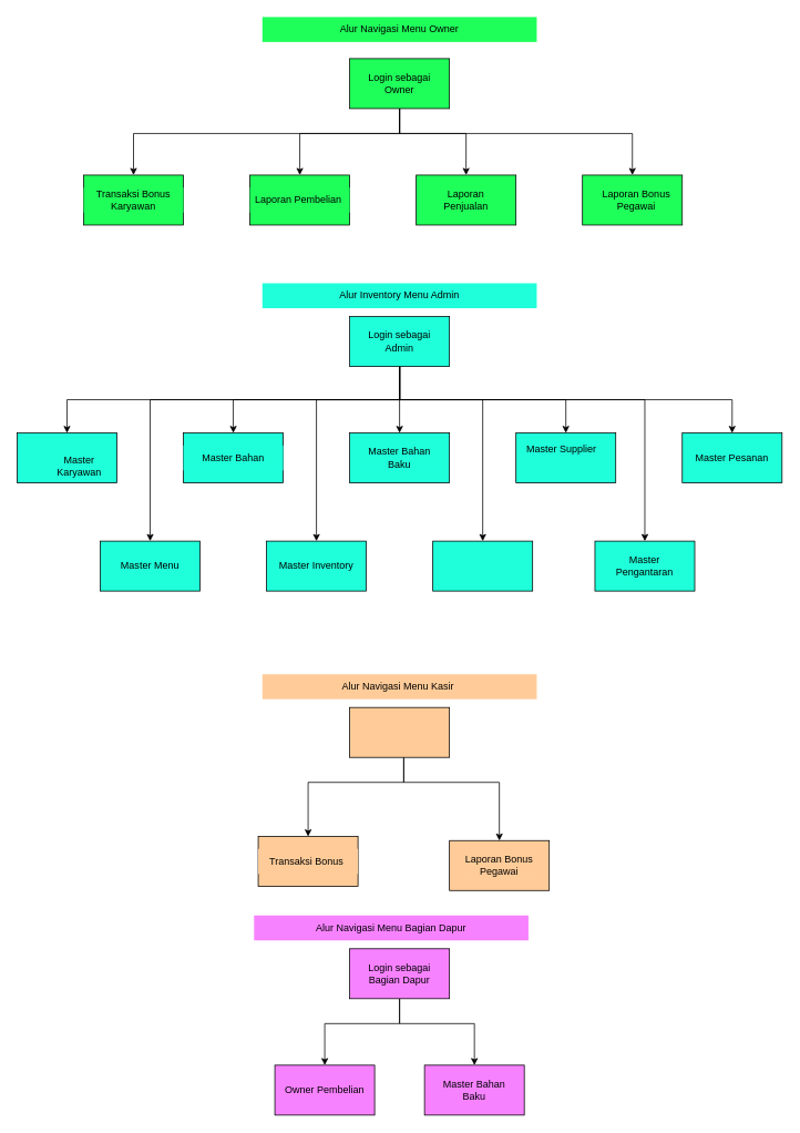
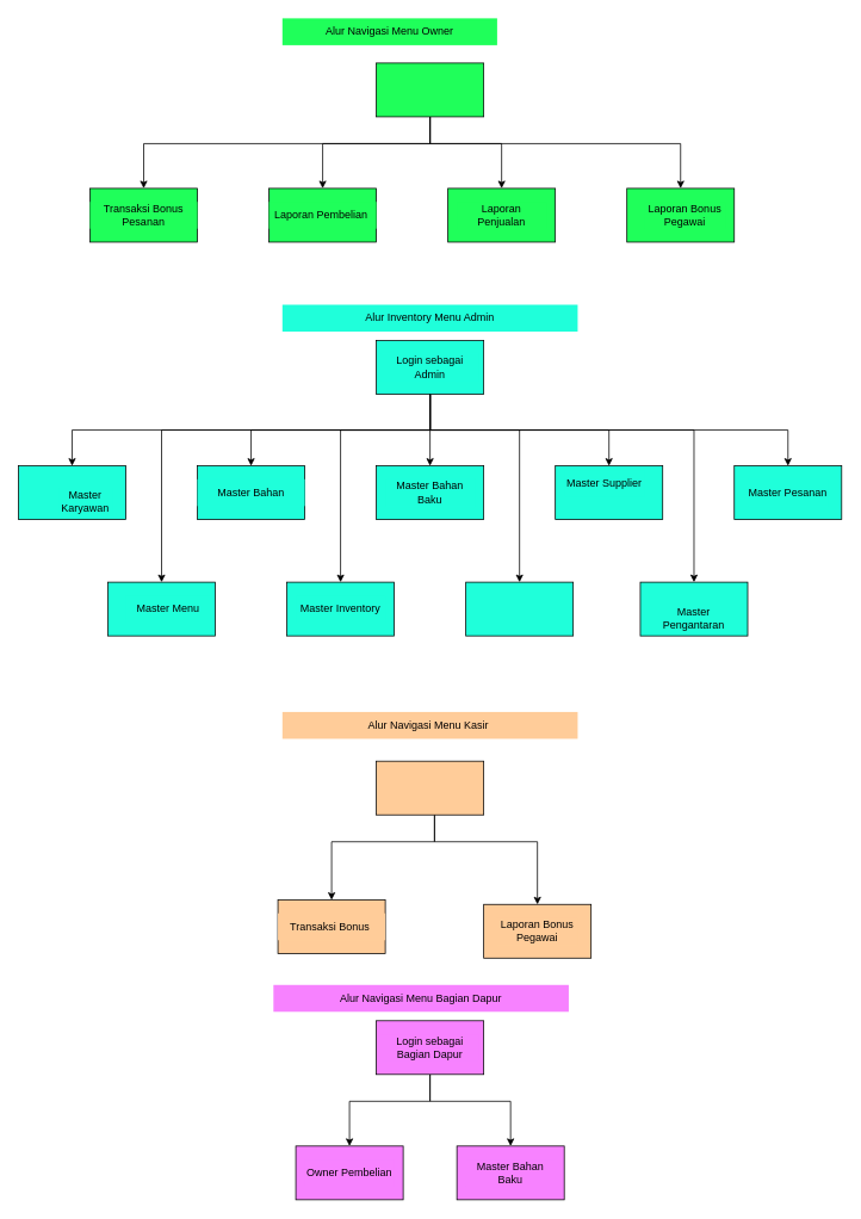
  <mxCell id="0" />
  <mxCell id="1" parent="0" />
  <mxCell id="2" style="edgeStyle=orthogonalEdgeStyle;rounded=0;orthogonalLoop=1;jettySize=auto;html=1;entryX=0.5;entryY=0;entryDx=0;entryDy=0;fillColor=#1FFF5A;" edge="1" parent="1" source="6" target="9"><mxGeometry relative="1" as="geometry"><Array as="points"><mxPoint x="480" y="160" /><mxPoint x="360" y="160" /></Array></mxGeometry></mxCell>
  <mxCell id="3" style="edgeStyle=orthogonalEdgeStyle;rounded=0;orthogonalLoop=1;jettySize=auto;html=1;fillColor=#1FFF5A;" edge="1" parent="1" source="6" target="11"><mxGeometry relative="1" as="geometry"><Array as="points"><mxPoint x="480" y="160" /><mxPoint x="560" y="160" /></Array></mxGeometry></mxCell>
  <mxCell id="4" style="edgeStyle=orthogonalEdgeStyle;rounded=0;orthogonalLoop=1;jettySize=auto;html=1;entryX=0.5;entryY=0;entryDx=0;entryDy=0;fillColor=#1FFF5A;" edge="1" parent="1" source="6" target="13"><mxGeometry relative="1" as="geometry"><Array as="points"><mxPoint x="480" y="160" /><mxPoint x="760" y="160" /></Array></mxGeometry></mxCell>
  <mxCell id="5" style="edgeStyle=orthogonalEdgeStyle;rounded=0;orthogonalLoop=1;jettySize=auto;html=1;fillColor=#1FFF5A;" edge="1" parent="1" source="6" target="52"><mxGeometry relative="1" as="geometry"><Array as="points"><mxPoint x="480" y="160" /><mxPoint x="160" y="160" /></Array></mxGeometry></mxCell>
  <mxCell id="6" value="" style="rounded=0;whiteSpace=wrap;html=1;fillColor=#1FFF5A;" vertex="1" parent="1"><mxGeometry x="420" y="70" width="120" height="60" as="geometry" /></mxCell>
- <mxCell id="7" value="Alur Navigasi Menu Owner" style="text;html=1;strokeColor=none;fillColor=#1FFF5A;align=center;verticalAlign=middle;whiteSpace=wrap;rounded=0;" vertex="1" parent="1"><mxGeometry x="315" y="20" width="330" height="30" as="geometry" /></mxCell>
- <mxCell id="8" value="Login sebagai Owner" style="text;html=1;strokeColor=none;fillColor=#1FFF5A;align=center;verticalAlign=middle;whiteSpace=wrap;rounded=0;" vertex="1" parent="1"><mxGeometry x="425" y="85" width="110" height="30" as="geometry" /></mxCell>
+ <mxCell id="7" value="Alur Navigasi Menu Owner" style="text;html=1;strokeColor=none;fillColor=#1FFF5A;align=center;verticalAlign=middle;whiteSpace=wrap;rounded=0;" vertex="1" parent="1"><mxGeometry x="315" y="20" width="240" height="30" as="geometry" /></mxCell>
  <mxCell id="9" value="" style="rounded=0;whiteSpace=wrap;html=1;fillColor=#1FFF5A;" vertex="1" parent="1"><mxGeometry x="300" y="210" width="120" height="60" as="geometry" /></mxCell>
  <mxCell id="10" value="Laporan Pembelian&amp;nbsp;" style="text;html=1;strokeColor=none;fillColor=#1FFF5A;align=center;verticalAlign=middle;whiteSpace=wrap;rounded=0;" vertex="1" parent="1"><mxGeometry x="300" y="225" width="120" height="30" as="geometry" /></mxCell>
  <mxCell id="11" value="" style="rounded=0;whiteSpace=wrap;html=1;fillColor=#1FFF5A;" vertex="1" parent="1"><mxGeometry x="500" y="210" width="120" height="60" as="geometry" /></mxCell>
  <mxCell id="12" value="Laporan Penjualan" style="text;html=1;strokeColor=none;fillColor=#1FFF5A;align=center;verticalAlign=middle;whiteSpace=wrap;rounded=0;" vertex="1" parent="1"><mxGeometry x="510" y="225" width="100" height="30" as="geometry" /></mxCell>
  <mxCell id="13" value="" style="rounded=0;whiteSpace=wrap;html=1;fillColor=#1FFF5A;" vertex="1" parent="1"><mxGeometry x="700" y="210" width="120" height="60" as="geometry" /></mxCell>
  <mxCell id="14" value="Laporan Bonus Pegawai" style="text;html=1;strokeColor=none;fillColor=#1FFF5A;align=center;verticalAlign=middle;whiteSpace=wrap;rounded=0;" vertex="1" parent="1"><mxGeometry x="720" y="225" width="90" height="30" as="geometry" /></mxCell>
  <mxCell id="15" style="edgeStyle=orthogonalEdgeStyle;rounded=0;orthogonalLoop=1;jettySize=auto;html=1;entryX=0.5;entryY=0;entryDx=0;entryDy=0;fillColor=#1FFFDA;" edge="1" parent="1" source="22" target="27"><mxGeometry relative="1" as="geometry"><Array as="points"><mxPoint x="480" y="480" /><mxPoint x="280" y="480" /></Array></mxGeometry></mxCell>
  <mxCell id="16" style="edgeStyle=orthogonalEdgeStyle;rounded=0;orthogonalLoop=1;jettySize=auto;html=1;fillColor=#1FFFDA;" edge="1" parent="1" source="22" target="29"><mxGeometry relative="1" as="geometry" /></mxCell>
  <mxCell id="17" style="edgeStyle=orthogonalEdgeStyle;rounded=0;orthogonalLoop=1;jettySize=auto;html=1;entryX=0.5;entryY=0;entryDx=0;entryDy=0;fillColor=#1FFFDA;" edge="1" parent="1" source="22" target="31"><mxGeometry relative="1" as="geometry"><Array as="points"><mxPoint x="480" y="480" /><mxPoint x="680" y="480" /></Array></mxGeometry></mxCell>
  <mxCell id="18" style="edgeStyle=orthogonalEdgeStyle;rounded=0;orthogonalLoop=1;jettySize=auto;html=1;entryX=0.5;entryY=0;entryDx=0;entryDy=0;fillColor=#1FFFDA;" edge="1" parent="1" source="22" target="33"><mxGeometry relative="1" as="geometry"><Array as="points"><mxPoint x="480" y="480" /><mxPoint x="80" y="480" /></Array></mxGeometry></mxCell>
  <mxCell id="19" style="edgeStyle=orthogonalEdgeStyle;rounded=0;orthogonalLoop=1;jettySize=auto;html=1;entryX=0.5;entryY=0;entryDx=0;entryDy=0;fillColor=#1FFFDA;" edge="1" parent="1" source="22" target="35"><mxGeometry relative="1" as="geometry"><Array as="points"><mxPoint x="480" y="480" /><mxPoint x="880" y="480" /></Array></mxGeometry></mxCell>
  <mxCell id="20" style="edgeStyle=orthogonalEdgeStyle;rounded=0;orthogonalLoop=1;jettySize=auto;html=1;entryX=0.5;entryY=0;entryDx=0;entryDy=0;fillColor=#1FFFDA;" edge="1" parent="1" source="22" target="37"><mxGeometry relative="1" as="geometry"><Array as="points"><mxPoint x="480" y="480" /><mxPoint x="180" y="480" /><mxPoint x="180" y="650" /></Array></mxGeometry></mxCell>
  <mxCell id="21" style="edgeStyle=orthogonalEdgeStyle;rounded=0;orthogonalLoop=1;jettySize=auto;html=1;entryX=0.5;entryY=0;entryDx=0;entryDy=0;fillColor=#1FFFDA;" edge="1" parent="1" source="22" target="39"><mxGeometry relative="1" as="geometry"><Array as="points"><mxPoint x="480" y="480" /><mxPoint x="380" y="480" /></Array></mxGeometry></mxCell>
  <mxCell id="22" value="" style="rounded=0;whiteSpace=wrap;html=1;fillColor=#1FFFDA;" vertex="1" parent="1"><mxGeometry x="420" y="380" width="120" height="60" as="geometry" /></mxCell>
  <mxCell id="23" value="Alur Inventory Menu Admin" style="text;html=1;strokeColor=none;fillColor=#1FFFDA;align=center;verticalAlign=middle;whiteSpace=wrap;rounded=0;" vertex="1" parent="1"><mxGeometry x="315" y="340" width="330" height="30" as="geometry" /></mxCell>
  <mxCell id="24" style="edgeStyle=orthogonalEdgeStyle;rounded=0;orthogonalLoop=1;jettySize=auto;html=1;entryX=0.5;entryY=0;entryDx=0;entryDy=0;fillColor=#1FFFDA;" edge="1" parent="1" target="41"><mxGeometry relative="1" as="geometry"><mxPoint x="480" y="440" as="sourcePoint" /><Array as="points"><mxPoint x="480" y="480" /><mxPoint x="580" y="480" /></Array></mxGeometry></mxCell>
  <mxCell id="25" style="edgeStyle=orthogonalEdgeStyle;rounded=0;orthogonalLoop=1;jettySize=auto;html=1;entryX=0.5;entryY=0;entryDx=0;entryDy=0;fillColor=#1FFFDA;" edge="1" parent="1" target="42"><mxGeometry relative="1" as="geometry"><mxPoint x="480" y="440" as="sourcePoint" /><Array as="points"><mxPoint x="480" y="480" /><mxPoint x="775" y="480" /></Array></mxGeometry></mxCell>
  <mxCell id="26" value="Login sebagai Admin&lt;br&gt;" style="text;html=1;strokeColor=none;fillColor=#1FFFDA;align=center;verticalAlign=middle;whiteSpace=wrap;rounded=0;" vertex="1" parent="1"><mxGeometry x="425" y="395" width="110" height="30" as="geometry" /></mxCell>
  <mxCell id="27" value="" style="rounded=0;whiteSpace=wrap;html=1;fillColor=#1FFFDA;" vertex="1" parent="1"><mxGeometry x="220" y="520" width="120" height="60" as="geometry" /></mxCell>
  <mxCell id="28" value="Master Bahan" style="text;html=1;strokeColor=none;fillColor=#1FFFDA;align=center;verticalAlign=middle;whiteSpace=wrap;rounded=0;" vertex="1" parent="1"><mxGeometry x="220" y="535" width="120" height="30" as="geometry" /></mxCell>
  <mxCell id="29" value="" style="rounded=0;whiteSpace=wrap;html=1;fillColor=#1FFFDA;" vertex="1" parent="1"><mxGeometry x="420" y="520" width="120" height="60" as="geometry" /></mxCell>
  <mxCell id="30" value="Master Bahan Baku" style="text;html=1;strokeColor=none;fillColor=#1FFFDA;align=center;verticalAlign=middle;whiteSpace=wrap;rounded=0;" vertex="1" parent="1"><mxGeometry x="430" y="535" width="100" height="30" as="geometry" /></mxCell>
  <mxCell id="31" value="" style="rounded=0;whiteSpace=wrap;html=1;fillColor=#1FFFDA;" vertex="1" parent="1"><mxGeometry x="620" y="520" width="120" height="60" as="geometry" /></mxCell>
  <mxCell id="32" value="Master Supplier" style="text;html=1;strokeColor=none;fillColor=#1FFFDA;align=center;verticalAlign=middle;whiteSpace=wrap;rounded=0;" vertex="1" parent="1"><mxGeometry x="630" y="525" width="90" height="30" as="geometry" /></mxCell>
  <mxCell id="33" value="" style="rounded=0;whiteSpace=wrap;html=1;fillColor=#1FFFDA;" vertex="1" parent="1"><mxGeometry x="20" y="520" width="120" height="60" as="geometry" /></mxCell>
  <mxCell id="34" value="Master Karyawan" style="text;html=1;strokeColor=none;fillColor=#1FFFDA;align=center;verticalAlign=middle;whiteSpace=wrap;rounded=0;" vertex="1" parent="1"><mxGeometry x="65" y="545" width="60" height="30" as="geometry" /></mxCell>
  <mxCell id="35" value="" style="rounded=0;whiteSpace=wrap;html=1;fillColor=#1FFFDA;" vertex="1" parent="1"><mxGeometry x="820" y="520" width="120" height="60" as="geometry" /></mxCell>
  <mxCell id="36" value="Master Pesanan" style="text;html=1;strokeColor=none;fillColor=#1FFFDA;align=center;verticalAlign=middle;whiteSpace=wrap;rounded=0;" vertex="1" parent="1"><mxGeometry x="835" y="535" width="90" height="30" as="geometry" /></mxCell>
  <mxCell id="37" value="" style="rounded=0;whiteSpace=wrap;html=1;fillColor=#1FFFDA;" vertex="1" parent="1"><mxGeometry x="120" y="650" width="120" height="60" as="geometry" /></mxCell>
- <mxCell id="38" value="Master Menu" style="text;html=1;strokeColor=none;fillColor=#1FFFDA;align=center;verticalAlign=middle;whiteSpace=wrap;rounded=0;" vertex="1" parent="1"><mxGeometry x="140" y="665" width="80" height="30" as="geometry" /></mxCell>
+ <mxCell id="38" value="Master Menu" style="text;html=1;strokeColor=none;fillColor=#1FFFDA;align=center;verticalAlign=middle;whiteSpace=wrap;rounded=0;" vertex="1" parent="1"><mxGeometry x="140" y="665" width="95" height="30" as="geometry" /></mxCell>
  <mxCell id="39" value="" style="rounded=0;whiteSpace=wrap;html=1;fillColor=#1FFFDA;" vertex="1" parent="1"><mxGeometry x="320" y="650" width="120" height="60" as="geometry" /></mxCell>
  <mxCell id="40" value="Master Inventory" style="text;html=1;strokeColor=none;fillColor=#1FFFDA;align=center;verticalAlign=middle;whiteSpace=wrap;rounded=0;" vertex="1" parent="1"><mxGeometry x="330" y="665" width="100" height="30" as="geometry" /></mxCell>
  <mxCell id="41" value="" style="rounded=0;whiteSpace=wrap;html=1;fillColor=#1FFFDA;" vertex="1" parent="1"><mxGeometry x="520" y="650" width="120" height="60" as="geometry" /></mxCell>
  <mxCell id="42" value="" style="rounded=0;whiteSpace=wrap;html=1;fillColor=#1FFFDA;" vertex="1" parent="1"><mxGeometry x="715" y="650" width="120" height="60" as="geometry" /></mxCell>
- <mxCell id="43" value="Master Pengantaran" style="text;html=1;strokeColor=none;fillColor=#1FFFDA;align=center;verticalAlign=middle;whiteSpace=wrap;rounded=0;" vertex="1" parent="1"><mxGeometry x="720" y="665" width="110" height="30" as="geometry" /></mxCell>
+ <mxCell id="43" value="Master Pengantaran" style="text;html=1;strokeColor=none;fillColor=#1FFFDA;align=center;verticalAlign=middle;whiteSpace=wrap;rounded=0;" vertex="1" parent="1"><mxGeometry x="720" y="675" width="110" height="30" as="geometry" /></mxCell>
  <mxCell id="44" style="edgeStyle=orthogonalEdgeStyle;rounded=0;orthogonalLoop=1;jettySize=auto;html=1;entryX=0.5;entryY=0;entryDx=0;entryDy=0;fillColor=#FFCC99;" edge="1" parent="1" source="46" target="48"><mxGeometry relative="1" as="geometry"><Array as="points"><mxPoint x="485" y="940" /><mxPoint x="370" y="940" /></Array></mxGeometry></mxCell>
  <mxCell id="45" style="edgeStyle=orthogonalEdgeStyle;rounded=0;orthogonalLoop=1;jettySize=auto;html=1;entryX=0.5;entryY=0;entryDx=0;entryDy=0;fillColor=#FFCC99;" edge="1" parent="1" source="46" target="50"><mxGeometry relative="1" as="geometry"><Array as="points"><mxPoint x="485" y="940" /><mxPoint x="600" y="940" /></Array></mxGeometry></mxCell>
  <mxCell id="46" value="" style="rounded=0;whiteSpace=wrap;html=1;fillColor=#FFCC99;" vertex="1" parent="1"><mxGeometry x="420" y="850" width="120" height="60" as="geometry" /></mxCell>
- <mxCell id="47" value="Alur Navigasi Menu Kasir&amp;nbsp;" style="text;html=1;strokeColor=none;fillColor=#FFCC99;align=center;verticalAlign=middle;whiteSpace=wrap;rounded=0;" vertex="1" parent="1"><mxGeometry x="315" y="810" width="330" height="30" as="geometry" /></mxCell>
+ <mxCell id="47" value="Alur Navigasi Menu Kasir&amp;nbsp;" style="text;html=1;strokeColor=none;fillColor=#FFCC99;align=center;verticalAlign=middle;whiteSpace=wrap;rounded=0;" vertex="1" parent="1"><mxGeometry x="315" y="795" width="330" height="30" as="geometry" /></mxCell>
  <mxCell id="48" value="" style="rounded=0;whiteSpace=wrap;html=1;fillColor=#FFCC99;" vertex="1" parent="1"><mxGeometry x="310" y="1005" width="120" height="60" as="geometry" /></mxCell>
  <mxCell id="49" value="Transaksi Bonus&amp;nbsp;" style="text;html=1;strokeColor=none;fillColor=#FFCC99;align=center;verticalAlign=middle;whiteSpace=wrap;rounded=0;" vertex="1" parent="1"><mxGeometry x="310" y="1020" width="120" height="30" as="geometry" /></mxCell>
  <mxCell id="50" value="" style="rounded=0;whiteSpace=wrap;html=1;fillColor=#FFCC99;" vertex="1" parent="1"><mxGeometry x="540" y="1010" width="120" height="60" as="geometry" /></mxCell>
  <mxCell id="51" value="Laporan Bonus Pegawai" style="text;html=1;strokeColor=none;fillColor=#FFCC99;align=center;verticalAlign=middle;whiteSpace=wrap;rounded=0;" vertex="1" parent="1"><mxGeometry x="555" y="1025" width="90" height="30" as="geometry" /></mxCell>
  <mxCell id="52" value="" style="rounded=0;whiteSpace=wrap;html=1;fillColor=#1FFF5A;" vertex="1" parent="1"><mxGeometry x="100" y="210" width="120" height="60" as="geometry" /></mxCell>
- <mxCell id="53" value="Transaksi Bonus Karyawan" style="text;html=1;strokeColor=none;fillColor=#1FFF5A;align=center;verticalAlign=middle;whiteSpace=wrap;rounded=0;" vertex="1" parent="1"><mxGeometry x="100" y="225" width="120" height="30" as="geometry" /></mxCell>
+ <mxCell id="53" value="Transaksi Bonus Pesanan" style="text;html=1;strokeColor=none;fillColor=#1FFF5A;align=center;verticalAlign=middle;whiteSpace=wrap;rounded=0;" vertex="1" parent="1"><mxGeometry x="100" y="225" width="120" height="30" as="geometry" /></mxCell>
  <mxCell id="54" style="edgeStyle=orthogonalEdgeStyle;rounded=0;orthogonalLoop=1;jettySize=auto;html=1;entryX=0.5;entryY=0;entryDx=0;entryDy=0;fillColor=#F782FF;" edge="1" parent="1" source="56" target="59"><mxGeometry relative="1" as="geometry"><Array as="points"><mxPoint x="480" y="1230" /><mxPoint x="390" y="1230" /></Array></mxGeometry></mxCell>
  <mxCell id="55" style="edgeStyle=orthogonalEdgeStyle;rounded=0;orthogonalLoop=1;jettySize=auto;html=1;entryX=0.5;entryY=0;entryDx=0;entryDy=0;fillColor=#F782FF;" edge="1" parent="1" source="56" target="61"><mxGeometry relative="1" as="geometry"><Array as="points"><mxPoint x="480" y="1230" /><mxPoint x="570" y="1230" /></Array></mxGeometry></mxCell>
  <mxCell id="56" value="" style="rounded=0;whiteSpace=wrap;html=1;fillColor=#F782FF;" vertex="1" parent="1"><mxGeometry x="420" y="1140" width="120" height="60" as="geometry" /></mxCell>
  <mxCell id="57" value="Alur Navigasi Menu Bagian Dapur" style="text;html=1;strokeColor=none;fillColor=#F782FF;align=center;verticalAlign=middle;whiteSpace=wrap;rounded=0;" vertex="1" parent="1"><mxGeometry x="305" y="1100" width="330" height="30" as="geometry" /></mxCell>
  <mxCell id="58" value="Login sebagai Bagian Dapur" style="text;html=1;strokeColor=none;fillColor=#F782FF;align=center;verticalAlign=middle;whiteSpace=wrap;rounded=0;" vertex="1" parent="1"><mxGeometry x="425" y="1155" width="110" height="30" as="geometry" /></mxCell>
  <mxCell id="59" value="" style="rounded=0;whiteSpace=wrap;html=1;fillColor=#F782FF;" vertex="1" parent="1"><mxGeometry x="330" y="1280" width="120" height="60" as="geometry" /></mxCell>
  <mxCell id="60" value="Owner Pembelian" style="text;html=1;strokeColor=none;fillColor=#F782FF;align=center;verticalAlign=middle;whiteSpace=wrap;rounded=0;" vertex="1" parent="1"><mxGeometry x="340" y="1295" width="100" height="30" as="geometry" /></mxCell>
  <mxCell id="61" value="" style="rounded=0;whiteSpace=wrap;html=1;fillColor=#F782FF;" vertex="1" parent="1"><mxGeometry x="510" y="1280" width="120" height="60" as="geometry" /></mxCell>
  <mxCell id="62" value="Master Bahan Baku" style="text;html=1;strokeColor=none;fillColor=#F782FF;align=center;verticalAlign=middle;whiteSpace=wrap;rounded=0;" vertex="1" parent="1"><mxGeometry x="520" y="1295" width="100" height="30" as="geometry" /></mxCell>
